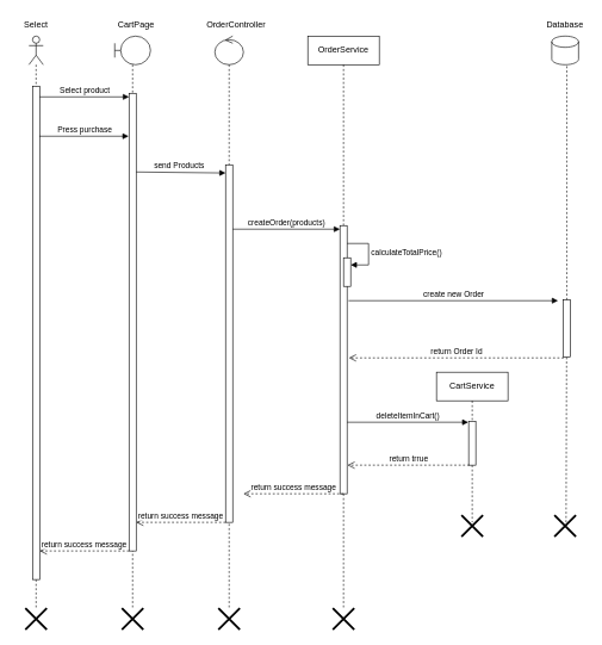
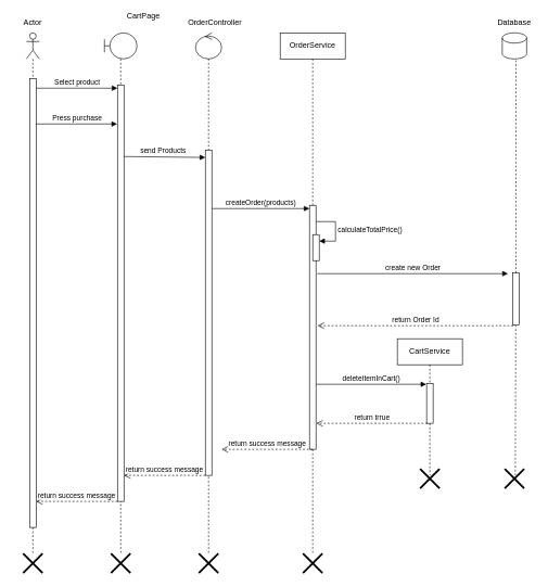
  <mxCell id="0" />
  <mxCell id="1" parent="0" />
  <mxCell id="2" value="" style="shape=umlLifeline;perimeter=lifelinePerimeter;whiteSpace=wrap;html=1;container=1;dropTarget=0;collapsible=0;recursiveResize=0;outlineConnect=0;portConstraint=eastwest;newEdgeStyle={&quot;curved&quot;:0,&quot;rounded&quot;:0};participant=umlActor;" parent="1" vertex="1"><mxGeometry x="40" y="50" width="20" height="800" as="geometry" /></mxCell>
  <mxCell id="3" value="" style="html=1;points=[[0,0,0,0,5],[0,1,0,0,-5],[1,0,0,0,5],[1,1,0,0,-5]];perimeter=orthogonalPerimeter;outlineConnect=0;targetShapes=umlLifeline;portConstraint=eastwest;newEdgeStyle={&quot;curved&quot;:0,&quot;rounded&quot;:0};" parent="2" vertex="1"><mxGeometry x="5" y="70" width="10" height="690" as="geometry" /></mxCell>
- <mxCell id="4" value="Select" style="text;html=1;strokeColor=none;fillColor=none;align=center;verticalAlign=middle;whiteSpace=wrap;rounded=0;" parent="1" vertex="1"><mxGeometry x="20" y="20" width="60" height="30" as="geometry" /></mxCell>
+ <mxCell id="4" value="Actor" style="text;html=1;strokeColor=none;fillColor=none;align=center;verticalAlign=middle;whiteSpace=wrap;rounded=0;" parent="1" vertex="1"><mxGeometry x="20" y="20" width="60" height="30" as="geometry" /></mxCell>
  <mxCell id="5" value="" style="shape=umlLifeline;perimeter=lifelinePerimeter;whiteSpace=wrap;html=1;container=1;dropTarget=0;collapsible=0;recursiveResize=0;outlineConnect=0;portConstraint=eastwest;newEdgeStyle={&quot;curved&quot;:0,&quot;rounded&quot;:0};participant=umlBoundary;" parent="1" vertex="1"><mxGeometry x="160" y="50" width="50" height="800" as="geometry" /></mxCell>
  <mxCell id="6" value="" style="html=1;points=[[0,0,0,0,5],[0,1,0,0,-5],[1,0,0,0,5],[1,1,0,0,-5]];perimeter=orthogonalPerimeter;outlineConnect=0;targetShapes=umlLifeline;portConstraint=eastwest;newEdgeStyle={&quot;curved&quot;:0,&quot;rounded&quot;:0};" parent="5" vertex="1"><mxGeometry x="20" y="80" width="10" height="640" as="geometry" /></mxCell>
- <mxCell id="7" value="CartPage" style="text;html=1;strokeColor=none;fillColor=none;align=center;verticalAlign=middle;whiteSpace=wrap;rounded=0;" parent="1" vertex="1"><mxGeometry x="160" y="20" width="60" height="30" as="geometry" /></mxCell>
+ <mxCell id="7" value="CartPage" style="text;html=1;strokeColor=none;fillColor=none;align=center;verticalAlign=middle;whiteSpace=wrap;rounded=0;" parent="1" vertex="1"><mxGeometry x="190" y="10" width="60" height="30" as="geometry" /></mxCell>
  <mxCell id="8" value="Select product" style="html=1;verticalAlign=bottom;startArrow=none;endArrow=block;startSize=8;curved=0;rounded=0;entryX=0;entryY=0;entryDx=0;entryDy=5;startFill=0;" parent="1" source="3" target="6" edge="1"><mxGeometry relative="1" as="geometry"><mxPoint x="60" y="135" as="sourcePoint" /></mxGeometry></mxCell>
  <mxCell id="9" value="send Products" style="html=1;verticalAlign=bottom;startArrow=none;endArrow=block;startSize=8;curved=0;rounded=0;entryX=0;entryY=0.063;entryDx=0;entryDy=0;entryPerimeter=0;startFill=0;" parent="1" edge="1"><mxGeometry x="-0.04" y="1" relative="1" as="geometry"><mxPoint x="190" y="240" as="sourcePoint" /><mxPoint x="315" y="241.42" as="targetPoint" /><mxPoint as="offset" /></mxGeometry></mxCell>
  <mxCell id="10" value="" style="shape=umlLifeline;perimeter=lifelinePerimeter;whiteSpace=wrap;html=1;container=1;dropTarget=0;collapsible=0;recursiveResize=0;outlineConnect=0;portConstraint=eastwest;newEdgeStyle={&quot;curved&quot;:0,&quot;rounded&quot;:0};participant=umlControl;" parent="1" vertex="1"><mxGeometry x="300" y="50" width="40" height="800" as="geometry" /></mxCell>
  <mxCell id="11" value="" style="html=1;points=[[0,0,0,0,5],[0,1,0,0,-5],[1,0,0,0,5],[1,1,0,0,-5]];perimeter=orthogonalPerimeter;outlineConnect=0;targetShapes=umlLifeline;portConstraint=eastwest;newEdgeStyle={&quot;curved&quot;:0,&quot;rounded&quot;:0};" parent="10" vertex="1"><mxGeometry x="15" y="180" width="10" height="500" as="geometry" /></mxCell>
  <mxCell id="12" value="OrderController" style="text;html=1;strokeColor=none;fillColor=none;align=center;verticalAlign=middle;whiteSpace=wrap;rounded=0;" parent="1" vertex="1"><mxGeometry x="300" y="20" width="60" height="30" as="geometry" /></mxCell>
  <mxCell id="13" value="OrderService" style="shape=umlLifeline;perimeter=lifelinePerimeter;whiteSpace=wrap;html=1;container=1;dropTarget=0;collapsible=0;recursiveResize=0;outlineConnect=0;portConstraint=eastwest;newEdgeStyle={&quot;curved&quot;:0,&quot;rounded&quot;:0};" parent="1" vertex="1"><mxGeometry x="430" y="50" width="100" height="800" as="geometry" /></mxCell>
  <mxCell id="14" value="" style="html=1;points=[[0,0,0,0,5],[0,1,0,0,-5],[1,0,0,0,5],[1,1,0,0,-5]];perimeter=orthogonalPerimeter;outlineConnect=0;targetShapes=umlLifeline;portConstraint=eastwest;newEdgeStyle={&quot;curved&quot;:0,&quot;rounded&quot;:0};" parent="13" vertex="1"><mxGeometry x="45" y="265" width="10" height="375" as="geometry" /></mxCell>
  <mxCell id="15" value="" style="html=1;points=[[0,0,0,0,5],[0,1,0,0,-5],[1,0,0,0,5],[1,1,0,0,-5]];perimeter=orthogonalPerimeter;outlineConnect=0;targetShapes=umlLifeline;portConstraint=eastwest;newEdgeStyle={&quot;curved&quot;:0,&quot;rounded&quot;:0};" vertex="1" parent="13"><mxGeometry x="50" y="310" width="10" height="40" as="geometry" /></mxCell>
  <mxCell id="16" value="calculateTotalPrice()" style="html=1;align=left;spacingLeft=2;endArrow=block;rounded=0;edgeStyle=orthogonalEdgeStyle;curved=0;rounded=0;" edge="1" target="15" parent="13"><mxGeometry relative="1" as="geometry"><mxPoint x="55" y="290" as="sourcePoint" /><Array as="points"><mxPoint x="85" y="320" /></Array></mxGeometry></mxCell>
  <mxCell id="17" value="createOrder(products)" style="html=1;verticalAlign=bottom;startArrow=none;endArrow=block;startSize=8;curved=0;rounded=0;entryX=0;entryY=0;entryDx=0;entryDy=5;startFill=0;" parent="1" source="11" target="14" edge="1"><mxGeometry relative="1" as="geometry"><mxPoint x="405" y="320" as="sourcePoint" /></mxGeometry></mxCell>
  <mxCell id="18" value="return success message" style="html=1;verticalAlign=bottom;endArrow=open;dashed=1;endSize=8;curved=0;rounded=0;" parent="1" edge="1"><mxGeometry x="0.004" relative="1" as="geometry"><mxPoint x="340" y="690" as="targetPoint" /><mxPoint x="480" y="690" as="sourcePoint" /><mxPoint as="offset" /></mxGeometry></mxCell>
  <mxCell id="19" value="return success message" style="html=1;verticalAlign=bottom;endArrow=open;dashed=1;endSize=8;curved=0;rounded=0;" parent="1" edge="1"><mxGeometry x="0.008" relative="1" as="geometry"><mxPoint x="190" y="730" as="targetPoint" /><mxPoint x="315" y="730" as="sourcePoint" /><mxPoint as="offset" /></mxGeometry></mxCell>
  <mxCell id="20" value="return success message" style="html=1;verticalAlign=bottom;endArrow=open;dashed=1;endSize=8;curved=0;rounded=0;" parent="1" edge="1"><mxGeometry relative="1" as="geometry"><mxPoint x="180" y="770" as="sourcePoint" /><mxPoint x="55" y="770" as="targetPoint" /></mxGeometry></mxCell>
  <mxCell id="21" value="" style="shape=cylinder3;whiteSpace=wrap;html=1;boundedLbl=1;backgroundOutline=1;size=7.833;" parent="1" vertex="1"><mxGeometry x="771.25" y="50" width="37.5" height="40" as="geometry" /></mxCell>
  <mxCell id="22" value="" style="endArrow=none;dashed=1;html=1;rounded=0;entryX=0.5;entryY=1;entryDx=0;entryDy=0;entryPerimeter=0;" parent="1" source="27" edge="1"><mxGeometry width="50" height="50" relative="1" as="geometry"><mxPoint x="792.25" y="971" as="sourcePoint" /><mxPoint x="792.25" y="91" as="targetPoint" /></mxGeometry></mxCell>
  <mxCell id="23" value="Database" style="text;html=1;strokeColor=none;fillColor=none;align=center;verticalAlign=middle;whiteSpace=wrap;rounded=0;" parent="1" vertex="1"><mxGeometry x="760" y="20" width="60" height="30" as="geometry" /></mxCell>
  <mxCell id="24" value="" style="shape=umlDestroy;whiteSpace=wrap;html=1;strokeWidth=3;targetShapes=umlLifeline;" parent="1" vertex="1"><mxGeometry x="775" y="720" width="30" height="30" as="geometry" /></mxCell>
  <mxCell id="25" value="Press purchase" style="html=1;verticalAlign=bottom;startArrow=none;endArrow=block;startSize=8;curved=0;rounded=0;entryX=0;entryY=0;entryDx=0;entryDy=5;startFill=0;" parent="1" edge="1"><mxGeometry relative="1" as="geometry"><mxPoint x="54.5" y="190" as="sourcePoint" /><mxPoint x="179.5" y="190" as="targetPoint" /></mxGeometry></mxCell>
  <mxCell id="26" value="" style="endArrow=none;dashed=1;html=1;rounded=0;entryX=0.5;entryY=1;entryDx=0;entryDy=0;entryPerimeter=0;" parent="1" target="27" edge="1"><mxGeometry width="50" height="50" relative="1" as="geometry"><mxPoint x="791.25" y="730" as="sourcePoint" /><mxPoint x="792.25" y="91" as="targetPoint" /></mxGeometry></mxCell>
  <mxCell id="27" value="" style="html=1;points=[[0,0,0,0,5],[0,1,0,0,-5],[1,0,0,0,5],[1,1,0,0,-5]];perimeter=orthogonalPerimeter;outlineConnect=0;targetShapes=umlLifeline;portConstraint=eastwest;newEdgeStyle={&quot;curved&quot;:0,&quot;rounded&quot;:0};" parent="1" vertex="1"><mxGeometry x="787" y="419" width="10" height="80" as="geometry" /></mxCell>
  <mxCell id="28" value="" style="shape=umlDestroy;whiteSpace=wrap;html=1;strokeWidth=3;targetShapes=umlLifeline;" parent="1" vertex="1"><mxGeometry x="465" y="850" width="30" height="30" as="geometry" /></mxCell>
  <mxCell id="29" value="" style="shape=umlDestroy;whiteSpace=wrap;html=1;strokeWidth=3;targetShapes=umlLifeline;" parent="1" vertex="1"><mxGeometry x="305" y="850" width="30" height="30" as="geometry" /></mxCell>
  <mxCell id="30" value="" style="shape=umlDestroy;whiteSpace=wrap;html=1;strokeWidth=3;targetShapes=umlLifeline;" parent="1" vertex="1"><mxGeometry x="170" y="850" width="30" height="30" as="geometry" /></mxCell>
  <mxCell id="31" value="" style="shape=umlDestroy;whiteSpace=wrap;html=1;strokeWidth=3;targetShapes=umlLifeline;" parent="1" vertex="1"><mxGeometry x="35" y="850" width="30" height="30" as="geometry" /></mxCell>
  <mxCell id="32" value="CartService" style="shape=umlLifeline;perimeter=lifelinePerimeter;whiteSpace=wrap;html=1;container=1;dropTarget=0;collapsible=0;recursiveResize=0;outlineConnect=0;portConstraint=eastwest;newEdgeStyle={&quot;curved&quot;:0,&quot;rounded&quot;:0};" vertex="1" parent="1"><mxGeometry x="610" y="520" width="100" height="210" as="geometry" /></mxCell>
  <mxCell id="33" value="" style="html=1;points=[[0,0,0,0,5],[0,1,0,0,-5],[1,0,0,0,5],[1,1,0,0,-5]];perimeter=orthogonalPerimeter;outlineConnect=0;targetShapes=umlLifeline;portConstraint=eastwest;newEdgeStyle={&quot;curved&quot;:0,&quot;rounded&quot;:0};" vertex="1" parent="32"><mxGeometry x="45" y="69" width="10" height="61" as="geometry" /></mxCell>
  <mxCell id="34" value="" style="shape=umlDestroy;whiteSpace=wrap;html=1;strokeWidth=3;targetShapes=umlLifeline;" vertex="1" parent="1"><mxGeometry x="645" y="720" width="30" height="30" as="geometry" /></mxCell>
  <mxCell id="35" value="create new Order" style="html=1;verticalAlign=bottom;endArrow=block;curved=0;rounded=0;" edge="1" parent="1"><mxGeometry width="80" relative="1" as="geometry"><mxPoint x="487" y="420" as="sourcePoint" /><mxPoint x="780" y="420" as="targetPoint" /></mxGeometry></mxCell>
  <mxCell id="36" value="return Order Id" style="html=1;verticalAlign=bottom;endArrow=open;dashed=1;endSize=8;curved=0;rounded=0;" edge="1" parent="1"><mxGeometry relative="1" as="geometry"><mxPoint x="788" y="500" as="sourcePoint" /><mxPoint x="487.5" y="500" as="targetPoint" /></mxGeometry></mxCell>
  <mxCell id="37" value="deleteItemInCart()" style="html=1;verticalAlign=bottom;endArrow=block;curved=0;rounded=0;" edge="1" parent="1"><mxGeometry width="80" relative="1" as="geometry"><mxPoint x="485" y="590" as="sourcePoint" /><mxPoint x="654.5" y="590" as="targetPoint" /></mxGeometry></mxCell>
  <mxCell id="38" value="return trrue" style="html=1;verticalAlign=bottom;endArrow=open;dashed=1;endSize=8;curved=0;rounded=0;" edge="1" parent="1"><mxGeometry relative="1" as="geometry"><mxPoint x="656" y="650" as="sourcePoint" /><mxPoint x="485.5" y="650" as="targetPoint" /></mxGeometry></mxCell>
